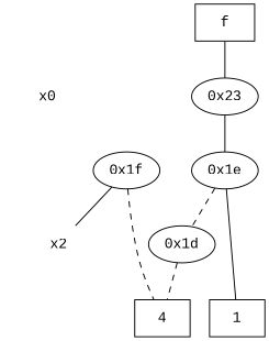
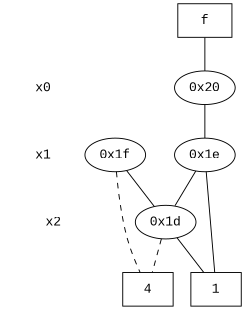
  digraph {
    fontname="Liberation Mono"
    node [fontname="Liberation Mono"]
    edge [dir=none fontname="Liberation Mono"]
    "CONST NODES" [shape=plaintext style=invis]
    " x0 " [shape=plaintext]
+   " x1 " [shape=plaintext]
    " x2 " [shape=plaintext]
    "  f  " [shape=box]
-   "0x20" [label="0x23"]
+   "0x20"
    "0x1e"
    "0x1f"
    "0x1d"
    n10 [label=4 shape=box]
    n11 [label=1 shape=box]
    subgraph sub_1 {
      "CONST NODES"
      " x0 "
+     " x1 "
      " x2 "
    }
    subgraph sub_2 {
      rank=same
      "  f  "
    }
    subgraph sub_3 {
      rank=same
      " x0 "
      "0x20"
    }
    subgraph sub_4 {
      rank=same
+     " x1 "
      "0x1e"
      "0x1f"
    }
    subgraph sub_5 {
      rank=same
      " x2 "
      "0x1d"
    }
    subgraph sub_6 {
      rank=same
      "CONST NODES"
      subgraph sub_7 {
        rank=same
        n10
        n11
      }
    }
+   " x0 " -> " x1 " [style=invis]
+   " x1 " -> " x2 " [style=invis]
    " x2 " -> "CONST NODES" [style=invis]
    "  f  " -> "0x20" [style=solid]
    "0x20" -> "0x1e"
-   "0x1e" -> "0x1d" [style=dashed]
+   "0x1e" -> "0x1d" [style=solid]
    "0x1e" -> n11
-   "0x1f" -> " x2 "
+   "0x1f" -> "0x1d"
    "0x1f" -> n10 [style=dashed]
    "0x1d" -> n10 [style=dashed]
+   "0x1d" -> n11
  }
